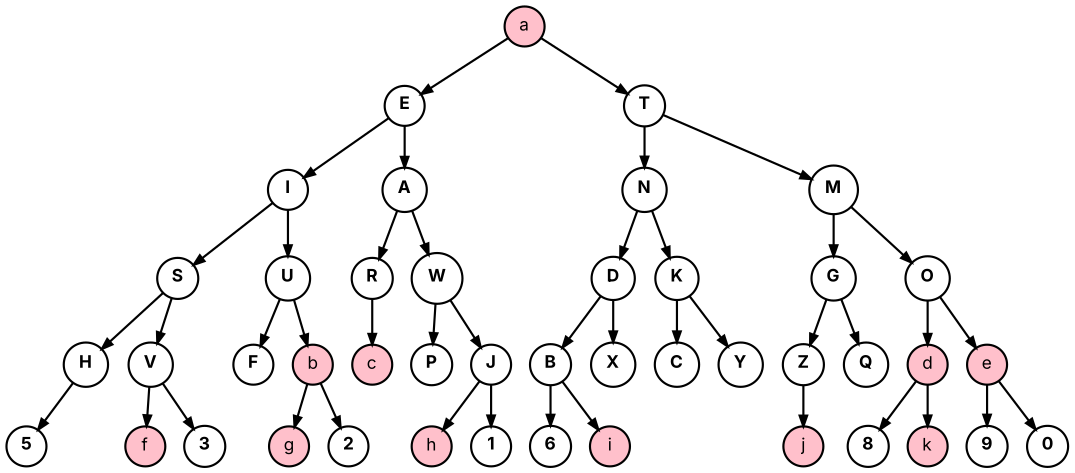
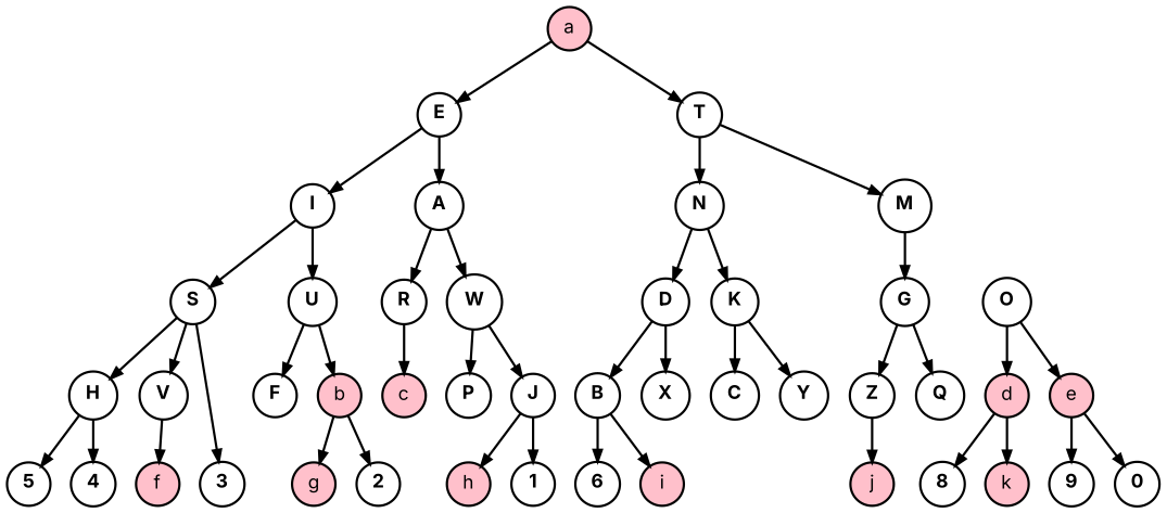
  digraph {
    fontname=Inter
    node [fontname=Inter fontsize=16 penwidth=2 shape=circle]
    edge [fontname=Inter penwidth=2]
    a [fillcolor=pink style=filled]
    n2 [label=<<b>E</b>>]
    n3 [label=<<b>T</b>>]
    n4 [label=<<b>I</b>>]
    n5 [label=<<b>A</b>>]
    n6 [label=<<b>N</b>>]
    n7 [label=<<b>M</b>>]
    n8 [label=<<b>S</b>>]
    n9 [label=<<b>U</b>>]
    n10 [label=<<b>R</b>>]
    n11 [label=<<b>W</b>>]
    n12 [label=<<b>D</b>>]
    n13 [label=<<b>K</b>>]
    n14 [label=<<b>G</b>>]
    n15 [label=<<b>O</b>>]
    n16 [label=<<b>H</b>>]
    n17 [label=<<b>V</b>>]
    n18 [label=<<b>F</b>>]
    b [fillcolor=pink style=filled]
    c [fillcolor=pink style=filled]
    n21 [label=<<b>P</b>>]
    n22 [label=<<b>J</b>>]
    n23 [label=<<b>B</b>>]
    n24 [label=<<b>X</b>>]
    n25 [label=<<b>C</b>>]
    n26 [label=<<b>Y</b>>]
    n27 [label=<<b>Z</b>>]
    n28 [label=<<b>Q</b>>]
    d [fillcolor=pink style=filled]
    e [fillcolor=pink style=filled]
    n31 [label=<<b>5</b>>]
+   n32 [label=<<b>4</b>>]
    f [fillcolor=pink style=filled]
    n34 [label=<<b>3</b>>]
    g [fillcolor=pink style=filled]
    n36 [label=<<b>2</b>>]
    h [fillcolor=pink style=filled]
    n38 [label=<<b>1</b>>]
    n39 [label=<<b>6</b>>]
    i [fillcolor=pink style=filled]
    j [fillcolor=pink style=filled]
    n42 [label=<<b>8</b>>]
    k [fillcolor=pink style=filled]
    n44 [label=<<b>9</b>>]
    n45 [label=<<b>0</b>>]
    a -> n2
    a -> n3
    n2 -> n4
    n2 -> n5
    n3 -> n6
    n3 -> n7
    n4 -> n8
    n4 -> n9
    n5 -> n10
    n5 -> n11
    n6 -> n12
    n6 -> n13
    n7 -> n14
-   n7 -> n15
    n8 -> n16
    n8 -> n17
    n9 -> n18
    n9 -> b
    n10 -> c
    n11 -> n21
    n11 -> n22
    n12 -> n23
    n12 -> n24
    n13 -> n25
    n13 -> n26
    n14 -> n27
    n14 -> n28
    n15 -> d
    n15 -> e
    n16 -> n31
+   n16 -> n32
    n17 -> f
-   n17 -> n34
+   n8 -> n34
    b -> g
    b -> n36
    n22 -> h
    n22 -> n38
    n23 -> n39
    n23 -> i
    n27 -> j
    d -> n42
    d -> k
    e -> n44
    e -> n45
  }
